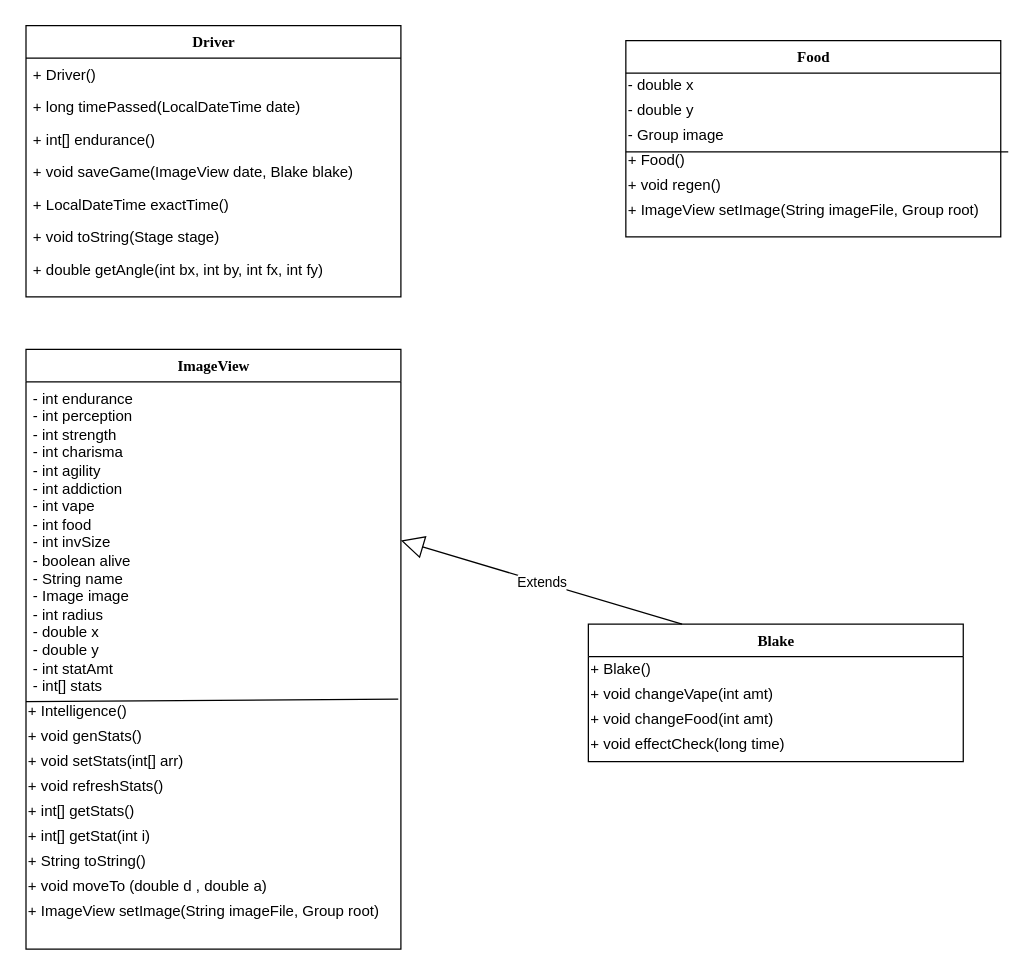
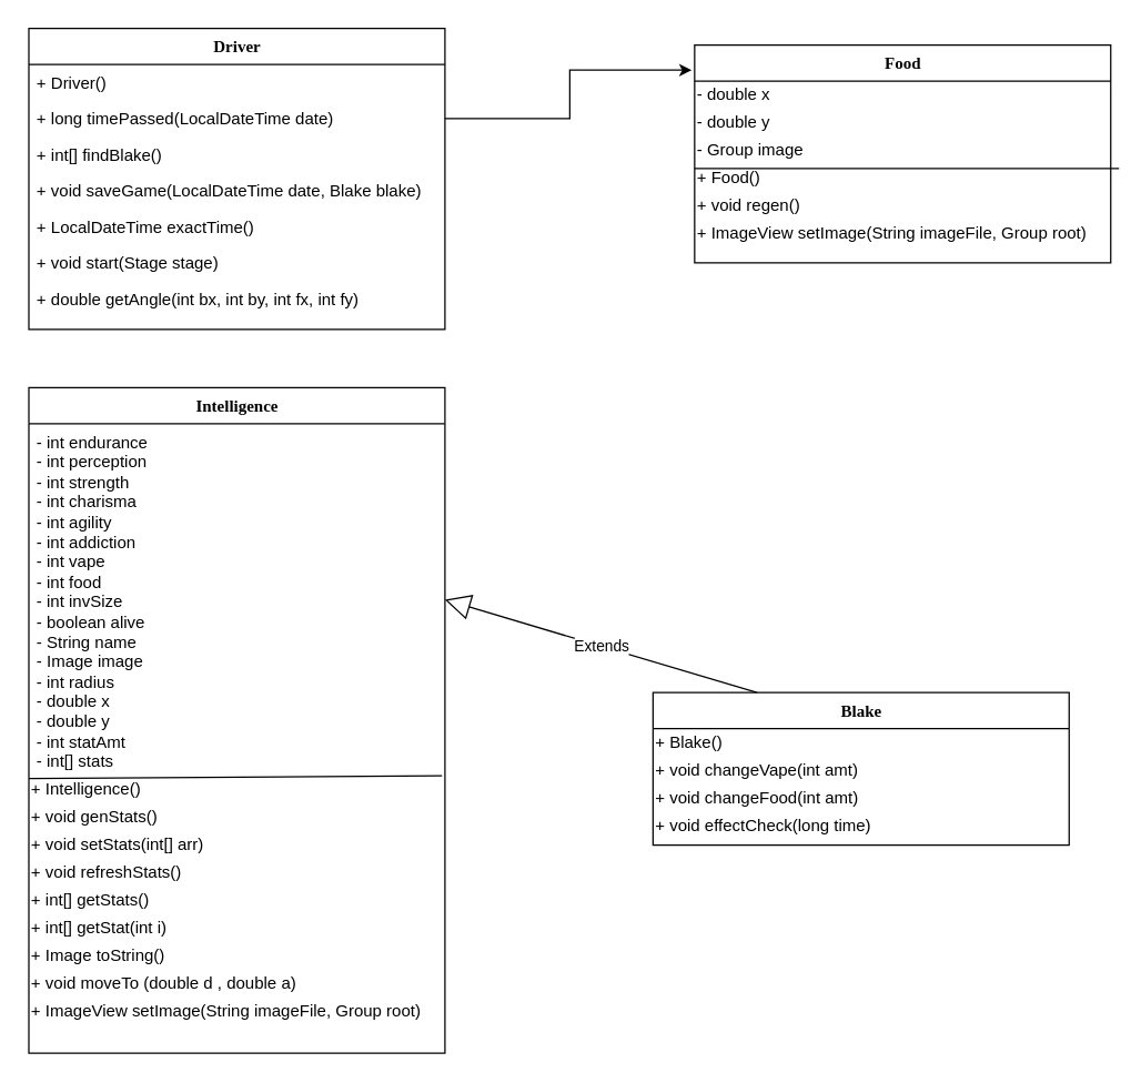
  <mxCell id="0" />
  <mxCell id="1" parent="0" />
  <mxCell id="2" value="Driver" style="swimlane;html=1;fontStyle=1;align=center;verticalAlign=top;childLayout=stackLayout;horizontal=1;startSize=26;horizontalStack=0;resizeParent=1;resizeLast=0;collapsible=1;marginBottom=0;swimlaneFillColor=#ffffff;rounded=0;shadow=0;comic=0;labelBackgroundColor=none;strokeColor=#000000;strokeWidth=1;fillColor=none;fontFamily=Verdana;fontSize=12;fontColor=#000000;" parent="1" vertex="1"><mxGeometry x="20" y="20" width="300" height="217" as="geometry" /></mxCell>
  <mxCell id="3" value="+ Driver()" style="text;html=1;strokeColor=none;fillColor=none;align=left;verticalAlign=top;spacingLeft=4;spacingRight=4;whiteSpace=wrap;overflow=hidden;rotatable=0;points=[[0,0.5],[1,0.5]];portConstraint=eastwest;" parent="2" vertex="1"><mxGeometry y="26" width="300" height="26" as="geometry" /></mxCell>
  <mxCell id="4" value="+ long timePassed(LocalDateTime date)" style="text;html=1;strokeColor=none;fillColor=none;align=left;verticalAlign=top;spacingLeft=4;spacingRight=4;whiteSpace=wrap;overflow=hidden;rotatable=0;points=[[0,0.5],[1,0.5]];portConstraint=eastwest;" parent="2" vertex="1"><mxGeometry y="52" width="300" height="26" as="geometry" /></mxCell>
- <mxCell id="5" value="+ int[] endurance()" style="text;html=1;strokeColor=none;fillColor=none;align=left;verticalAlign=top;spacingLeft=4;spacingRight=4;whiteSpace=wrap;overflow=hidden;rotatable=0;points=[[0,0.5],[1,0.5]];portConstraint=eastwest;" parent="2" vertex="1"><mxGeometry y="78" width="300" height="26" as="geometry" /></mxCell>
- <mxCell id="6" value="+ void saveGame(ImageView date, Blake blake)" style="text;html=1;strokeColor=none;fillColor=none;align=left;verticalAlign=top;spacingLeft=4;spacingRight=4;whiteSpace=wrap;overflow=hidden;rotatable=0;points=[[0,0.5],[1,0.5]];portConstraint=eastwest;" parent="2" vertex="1"><mxGeometry y="104" width="300" height="26" as="geometry" /></mxCell>
+ <mxCell id="5" value="+ int[] findBlake()" style="text;html=1;strokeColor=none;fillColor=none;align=left;verticalAlign=top;spacingLeft=4;spacingRight=4;whiteSpace=wrap;overflow=hidden;rotatable=0;points=[[0,0.5],[1,0.5]];portConstraint=eastwest;" parent="2" vertex="1"><mxGeometry y="78" width="300" height="26" as="geometry" /></mxCell>
+ <mxCell id="6" value="+ void saveGame(LocalDateTime date, Blake blake)" style="text;html=1;strokeColor=none;fillColor=none;align=left;verticalAlign=top;spacingLeft=4;spacingRight=4;whiteSpace=wrap;overflow=hidden;rotatable=0;points=[[0,0.5],[1,0.5]];portConstraint=eastwest;" parent="2" vertex="1"><mxGeometry y="104" width="300" height="26" as="geometry" /></mxCell>
  <mxCell id="7" value="+ LocalDateTime exactTime()&lt;br&gt;&lt;br&gt;" style="text;html=1;strokeColor=none;fillColor=none;align=left;verticalAlign=top;spacingLeft=4;spacingRight=4;whiteSpace=wrap;overflow=hidden;rotatable=0;points=[[0,0.5],[1,0.5]];portConstraint=eastwest;" parent="2" vertex="1"><mxGeometry y="130" width="300" height="26" as="geometry" /></mxCell>
- <mxCell id="8" value="+ void toString(Stage stage)" style="text;html=1;strokeColor=none;fillColor=none;align=left;verticalAlign=top;spacingLeft=4;spacingRight=4;whiteSpace=wrap;overflow=hidden;rotatable=0;points=[[0,0.5],[1,0.5]];portConstraint=eastwest;" parent="2" vertex="1"><mxGeometry y="156" width="300" height="26" as="geometry" /></mxCell>
+ <mxCell id="8" value="+ void start(Stage stage)" style="text;html=1;strokeColor=none;fillColor=none;align=left;verticalAlign=top;spacingLeft=4;spacingRight=4;whiteSpace=wrap;overflow=hidden;rotatable=0;points=[[0,0.5],[1,0.5]];portConstraint=eastwest;" parent="2" vertex="1"><mxGeometry y="156" width="300" height="26" as="geometry" /></mxCell>
  <mxCell id="9" value="+ double getAngle(int bx, int by, int fx, int fy)" style="text;html=1;strokeColor=none;fillColor=none;align=left;verticalAlign=top;spacingLeft=4;spacingRight=4;whiteSpace=wrap;overflow=hidden;rotatable=0;points=[[0,0.5],[1,0.5]];portConstraint=eastwest;" parent="2" vertex="1"><mxGeometry y="182" width="300" height="26" as="geometry" /></mxCell>
- <mxCell id="10" value="ImageView" style="swimlane;html=1;fontStyle=1;align=center;verticalAlign=top;childLayout=stackLayout;horizontal=1;startSize=26;horizontalStack=0;resizeParent=1;resizeLast=0;collapsible=1;marginBottom=0;swimlaneFillColor=#ffffff;rounded=0;shadow=0;comic=0;labelBackgroundColor=none;strokeColor=#000000;strokeWidth=1;fillColor=none;fontFamily=Verdana;fontSize=12;fontColor=#000000;" parent="1" vertex="1"><mxGeometry x="20" y="279" width="300" height="480" as="geometry"><mxRectangle x="90" y="350" width="70" height="26" as="alternateBounds" /></mxGeometry></mxCell>
+ <mxCell id="10" value="Intelligence" style="swimlane;html=1;fontStyle=1;align=center;verticalAlign=top;childLayout=stackLayout;horizontal=1;startSize=26;horizontalStack=0;resizeParent=1;resizeLast=0;collapsible=1;marginBottom=0;swimlaneFillColor=#ffffff;rounded=0;shadow=0;comic=0;labelBackgroundColor=none;strokeColor=#000000;strokeWidth=1;fillColor=none;fontFamily=Verdana;fontSize=12;fontColor=#000000;" parent="1" vertex="1"><mxGeometry x="20" y="279" width="300" height="480" as="geometry"><mxRectangle x="90" y="350" width="70" height="26" as="alternateBounds" /></mxGeometry></mxCell>
  <mxCell id="11" value="- int endurance&lt;br&gt;- int perception&lt;br&gt;- int strength&lt;br&gt;- int charisma&lt;br&gt;- int agility&lt;br&gt;- int addiction&lt;br&gt;- int vape&lt;br&gt;- int food&lt;br&gt;- int invSize&lt;br&gt;- boolean alive&lt;br&gt;- String name&lt;br&gt;- Image image&lt;br&gt;- int radius&lt;br&gt;- double x&lt;br&gt;- double y&lt;br&gt;- int statAmt&lt;br&gt;- int[] stats&lt;br&gt;" style="text;html=1;strokeColor=none;fillColor=none;align=left;verticalAlign=top;spacingLeft=4;spacingRight=4;whiteSpace=wrap;overflow=hidden;rotatable=0;points=[[0,0.5],[1,0.5]];portConstraint=eastwest;" parent="10" vertex="1"><mxGeometry y="26" width="300" height="254" as="geometry" /></mxCell>
  <mxCell id="12" value="" style="endArrow=none;html=1;exitX=0;exitY=1.008;exitDx=0;exitDy=0;exitPerimeter=0;entryX=0.993;entryY=1;entryDx=0;entryDy=0;entryPerimeter=0;" parent="10" source="11" target="11" edge="1"><mxGeometry width="50" height="50" relative="1" as="geometry"><mxPoint y="550" as="sourcePoint" /><mxPoint x="50" y="500" as="targetPoint" /></mxGeometry></mxCell>
  <mxCell id="13" value="&lt;div style=&quot;text-align: left&quot;&gt;&lt;span&gt;+ Intelligence()&lt;/span&gt;&lt;/div&gt;" style="text;html=1;strokeColor=none;fillColor=none;align=left;verticalAlign=middle;whiteSpace=wrap;rounded=0;" parent="10" vertex="1"><mxGeometry y="280" width="300" height="20" as="geometry" /></mxCell>
  <mxCell id="14" value="+ void genStats()" style="text;html=1;strokeColor=none;fillColor=none;align=left;verticalAlign=middle;whiteSpace=wrap;rounded=0;" parent="10" vertex="1"><mxGeometry y="300" width="300" height="20" as="geometry" /></mxCell>
  <mxCell id="15" value="+ void setStats(int[] arr)" style="text;html=1;strokeColor=none;fillColor=none;align=left;verticalAlign=middle;whiteSpace=wrap;rounded=0;" parent="10" vertex="1"><mxGeometry y="320" width="300" height="20" as="geometry" /></mxCell>
  <mxCell id="16" value="+ void refreshStats()" style="text;html=1;strokeColor=none;fillColor=none;align=left;verticalAlign=middle;whiteSpace=wrap;rounded=0;" parent="10" vertex="1"><mxGeometry y="340" width="300" height="20" as="geometry" /></mxCell>
  <mxCell id="17" value="+ int[] getStats()" style="text;html=1;strokeColor=none;fillColor=none;align=left;verticalAlign=middle;whiteSpace=wrap;rounded=0;" parent="10" vertex="1"><mxGeometry y="360" width="300" height="20" as="geometry" /></mxCell>
  <mxCell id="18" value="+ int[] getStat(int i)" style="text;html=1;strokeColor=none;fillColor=none;align=left;verticalAlign=middle;whiteSpace=wrap;rounded=0;" parent="10" vertex="1"><mxGeometry y="380" width="300" height="20" as="geometry" /></mxCell>
- <mxCell id="19" value="+ String toString()" style="text;html=1;strokeColor=none;fillColor=none;align=left;verticalAlign=middle;whiteSpace=wrap;rounded=0;" parent="10" vertex="1"><mxGeometry y="400" width="300" height="20" as="geometry" /></mxCell>
+ <mxCell id="19" value="+ Image toString()" style="text;html=1;strokeColor=none;fillColor=none;align=left;verticalAlign=middle;whiteSpace=wrap;rounded=0;" parent="10" vertex="1"><mxGeometry y="400" width="300" height="20" as="geometry" /></mxCell>
  <mxCell id="20" value="+ void moveTo (double d , double a)" style="text;html=1;strokeColor=none;fillColor=none;align=left;verticalAlign=middle;whiteSpace=wrap;rounded=0;" parent="10" vertex="1"><mxGeometry y="420" width="300" height="20" as="geometry" /></mxCell>
  <mxCell id="21" value="+ ImageView setImage(String imageFile, Group root)" style="text;html=1;strokeColor=none;fillColor=none;align=left;verticalAlign=middle;whiteSpace=wrap;rounded=0;" parent="10" vertex="1"><mxGeometry y="440" width="300" height="20" as="geometry" /></mxCell>
  <mxCell id="22" value="Food" style="swimlane;html=1;fontStyle=1;align=center;verticalAlign=top;childLayout=stackLayout;horizontal=1;startSize=26;horizontalStack=0;resizeParent=1;resizeLast=0;collapsible=1;marginBottom=0;swimlaneFillColor=#ffffff;rounded=0;shadow=0;comic=0;labelBackgroundColor=none;strokeColor=#000000;strokeWidth=1;fillColor=none;fontFamily=Verdana;fontSize=12;fontColor=#000000;" parent="1" vertex="1"><mxGeometry x="500" y="32" width="300" height="157" as="geometry"><mxRectangle x="90" y="350" width="70" height="26" as="alternateBounds" /></mxGeometry></mxCell>
  <mxCell id="23" value="- double x" style="text;html=1;strokeColor=none;fillColor=none;align=left;verticalAlign=middle;whiteSpace=wrap;rounded=0;" parent="22" vertex="1"><mxGeometry y="26" width="300" height="20" as="geometry" /></mxCell>
  <mxCell id="24" value="- double y" style="text;html=1;strokeColor=none;fillColor=none;align=left;verticalAlign=middle;whiteSpace=wrap;rounded=0;" parent="22" vertex="1"><mxGeometry y="46" width="300" height="20" as="geometry" /></mxCell>
  <mxCell id="25" value="- Group image" style="text;html=1;strokeColor=none;fillColor=none;align=left;verticalAlign=middle;whiteSpace=wrap;rounded=0;" parent="22" vertex="1"><mxGeometry y="66" width="300" height="20" as="geometry" /></mxCell>
  <mxCell id="26" value="" style="endArrow=none;html=1;exitX=0;exitY=1.15;exitDx=0;exitDy=0;exitPerimeter=0;entryX=1.02;entryY=1.15;entryDx=0;entryDy=0;entryPerimeter=0;" parent="22" source="25" target="25" edge="1"><mxGeometry width="50" height="50" relative="1" as="geometry"><mxPoint x="50" y="169" as="sourcePoint" /><mxPoint x="100" y="119" as="targetPoint" /></mxGeometry></mxCell>
  <mxCell id="27" value="+ Food()" style="text;html=1;strokeColor=none;fillColor=none;align=left;verticalAlign=middle;whiteSpace=wrap;rounded=0;" parent="22" vertex="1"><mxGeometry y="86" width="300" height="20" as="geometry" /></mxCell>
  <mxCell id="28" value="+ void regen()" style="text;html=1;strokeColor=none;fillColor=none;align=left;verticalAlign=middle;whiteSpace=wrap;rounded=0;" parent="22" vertex="1"><mxGeometry y="106" width="300" height="20" as="geometry" /></mxCell>
  <mxCell id="29" value="+ ImageView setImage(String imageFile, Group root)" style="text;html=1;strokeColor=none;fillColor=none;align=left;verticalAlign=middle;whiteSpace=wrap;rounded=0;" parent="22" vertex="1"><mxGeometry y="126" width="300" height="20" as="geometry" /></mxCell>
  <mxCell id="30" value="Blake" style="swimlane;html=1;fontStyle=1;align=center;verticalAlign=top;childLayout=stackLayout;horizontal=1;startSize=26;horizontalStack=0;resizeParent=1;resizeLast=0;collapsible=1;marginBottom=0;swimlaneFillColor=#ffffff;rounded=0;shadow=0;comic=0;labelBackgroundColor=none;strokeColor=#000000;strokeWidth=1;fillColor=none;fontFamily=Verdana;fontSize=12;fontColor=#000000;" parent="1" vertex="1"><mxGeometry x="470" y="499" width="300" height="110" as="geometry"><mxRectangle x="90" y="350" width="70" height="26" as="alternateBounds" /></mxGeometry></mxCell>
  <mxCell id="31" value="+ Blake()" style="text;html=1;strokeColor=none;fillColor=none;align=left;verticalAlign=middle;whiteSpace=wrap;rounded=0;" parent="30" vertex="1"><mxGeometry y="26" width="300" height="20" as="geometry" /></mxCell>
  <mxCell id="32" value="+ void changeVape(int amt)" style="text;html=1;strokeColor=none;fillColor=none;align=left;verticalAlign=middle;whiteSpace=wrap;rounded=0;" parent="30" vertex="1"><mxGeometry y="46" width="300" height="20" as="geometry" /></mxCell>
  <mxCell id="33" value="+ void changeFood(int amt)" style="text;html=1;strokeColor=none;fillColor=none;align=left;verticalAlign=middle;whiteSpace=wrap;rounded=0;" parent="30" vertex="1"><mxGeometry y="66" width="300" height="20" as="geometry" /></mxCell>
  <mxCell id="34" value="+ void effectCheck(long time)" style="text;html=1;strokeColor=none;fillColor=none;align=left;verticalAlign=middle;whiteSpace=wrap;rounded=0;" parent="30" vertex="1"><mxGeometry y="86" width="300" height="20" as="geometry" /></mxCell>
  <mxCell id="35" value="Extends" style="endArrow=block;endSize=16;endFill=0;html=1;entryX=1;entryY=0.5;entryDx=0;entryDy=0;rounded=0;exitX=0.25;exitY=0;exitDx=0;exitDy=0;" parent="1" source="30" target="11" edge="1"><mxGeometry width="160" relative="1" as="geometry"><mxPoint x="470" y="509" as="sourcePoint" /><mxPoint x="490" y="782" as="targetPoint" /></mxGeometry></mxCell>
+ <mxCell id="36" style="edgeStyle=orthogonalEdgeStyle;rounded=0;orthogonalLoop=1;jettySize=auto;html=1;entryX=-0.007;entryY=0.115;entryDx=0;entryDy=0;entryPerimeter=0;" parent="1" source="4" target="22" edge="1"><mxGeometry relative="1" as="geometry" /></mxCell>
